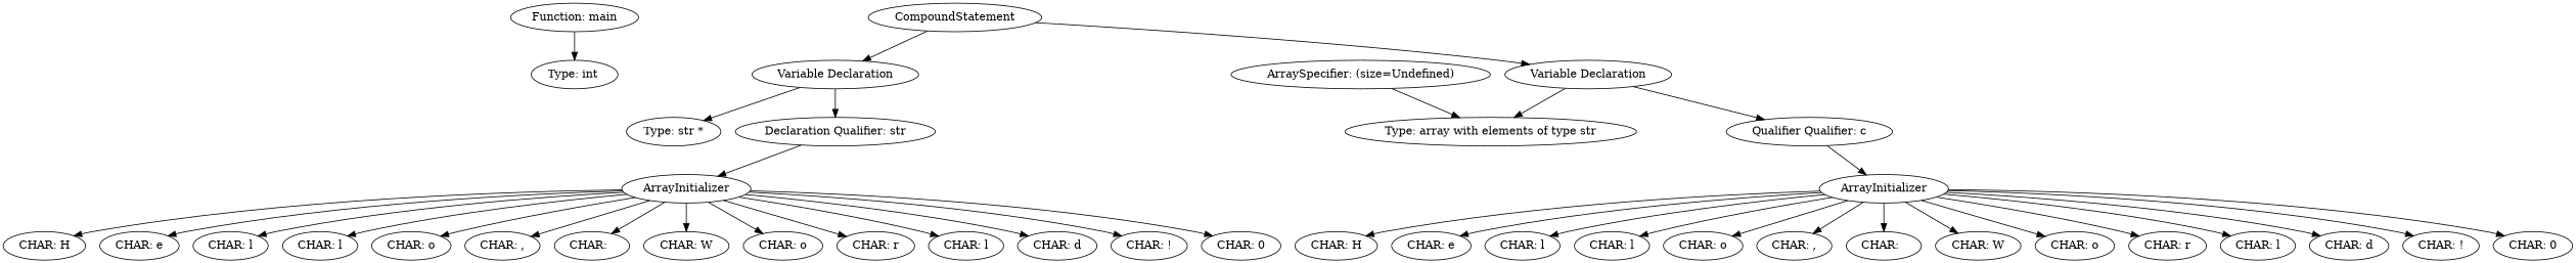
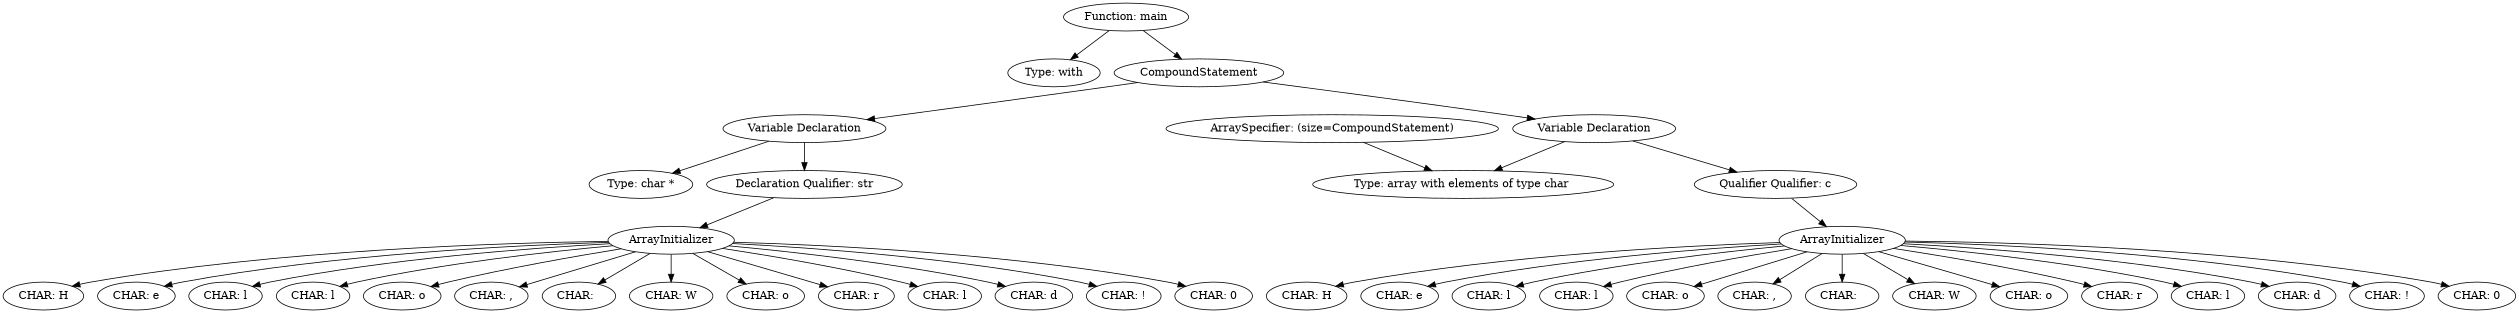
  digraph {
    n1 [label="Function: main"]
-   n2 [label="Type: int "]
+   n2 [label="Type: with"]
    n3 [label=CompoundStatement]
    n4 [label="Variable Declaration"]
    n5 [label="Variable Declaration"]
-   n6 [label="Type: str *"]
+   n6 [label="Type: char *"]
    n7 [label="Declaration Qualifier: str"]
-   n8 [label="Type: array with elements of type str"]
+   n8 [label="Type: array with elements of type char "]
    n9 [label="Qualifier Qualifier: c"]
    n10 [label=ArrayInitializer]
    n11 [label="CHAR: H"]
    n12 [label="CHAR: e"]
    n13 [label="CHAR: l"]
    n14 [label="CHAR: l"]
    n15 [label="CHAR: o"]
    n16 [label="CHAR: ,"]
    n17 [label="CHAR:  "]
    n18 [label="CHAR: W"]
    n19 [label="CHAR: o"]
    n20 [label="CHAR: r"]
    n21 [label="CHAR: l"]
    n22 [label="CHAR: d"]
    n23 [label="CHAR: !"]
    n24 [label="CHAR: \0"]
    n25 [label=ArrayInitializer]
-   n26 [label="ArraySpecifier: (size=Undefined)"]
+   n26 [label="ArraySpecifier: (size=CompoundStatement)"]
    n27 [label="CHAR: H"]
    n28 [label="CHAR: e"]
    n29 [label="CHAR: l"]
    n30 [label="CHAR: l"]
    n31 [label="CHAR: o"]
    n32 [label="CHAR: ,"]
    n33 [label="CHAR:  "]
    n34 [label="CHAR: W"]
    n35 [label="CHAR: o"]
    n36 [label="CHAR: r"]
    n37 [label="CHAR: l"]
    n38 [label="CHAR: d"]
    n39 [label="CHAR: !"]
    n40 [label="CHAR: \0"]
    n1 -> n2
+   n1 -> n3
    n3 -> n4
    n3 -> n5
    n4 -> n6
    n4 -> n7
    n5 -> n8
    n5 -> n9
    n7 -> n10
    n9 -> n25
    n10 -> n11
    n10 -> n12
    n10 -> n13
    n10 -> n14
    n10 -> n15
    n10 -> n16
    n10 -> n17
    n10 -> n18
    n10 -> n19
    n10 -> n20
    n10 -> n21
    n10 -> n22
    n10 -> n23
    n10 -> n24
    n25 -> n27
    n25 -> n28
    n25 -> n29
    n25 -> n30
    n25 -> n31
    n25 -> n32
    n25 -> n33
    n25 -> n34
    n25 -> n35
    n25 -> n36
    n25 -> n37
    n25 -> n38
    n25 -> n39
    n25 -> n40
    n26 -> n8
  }
